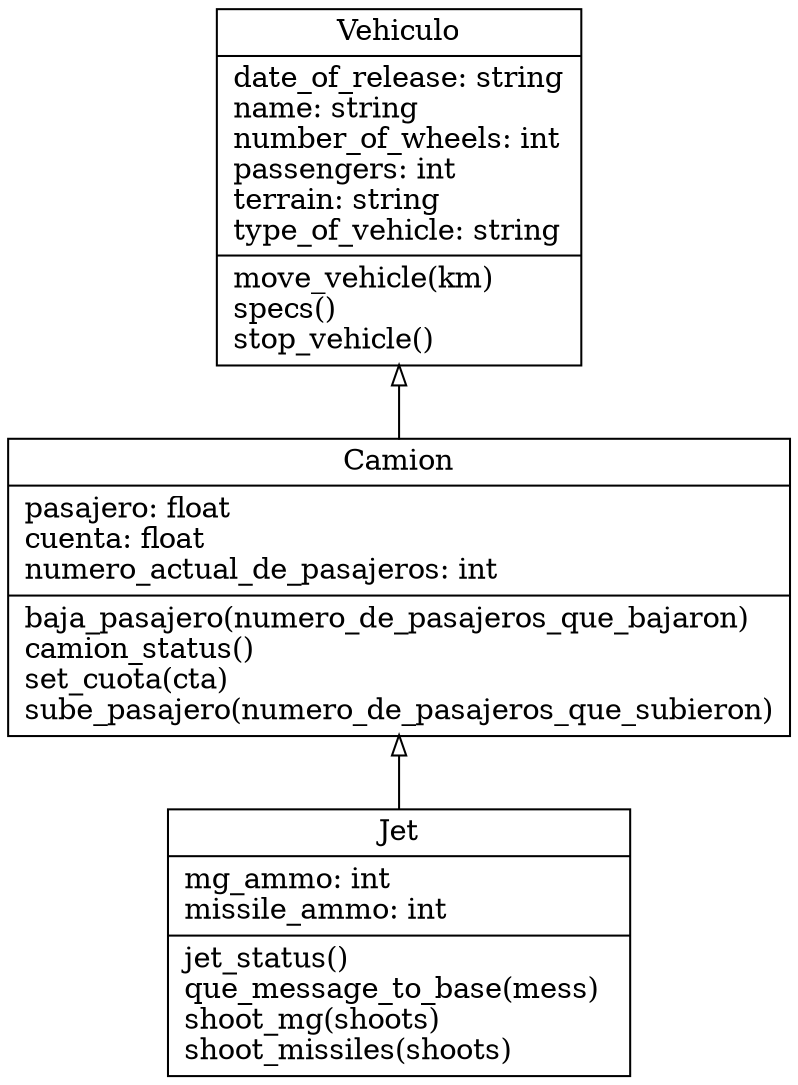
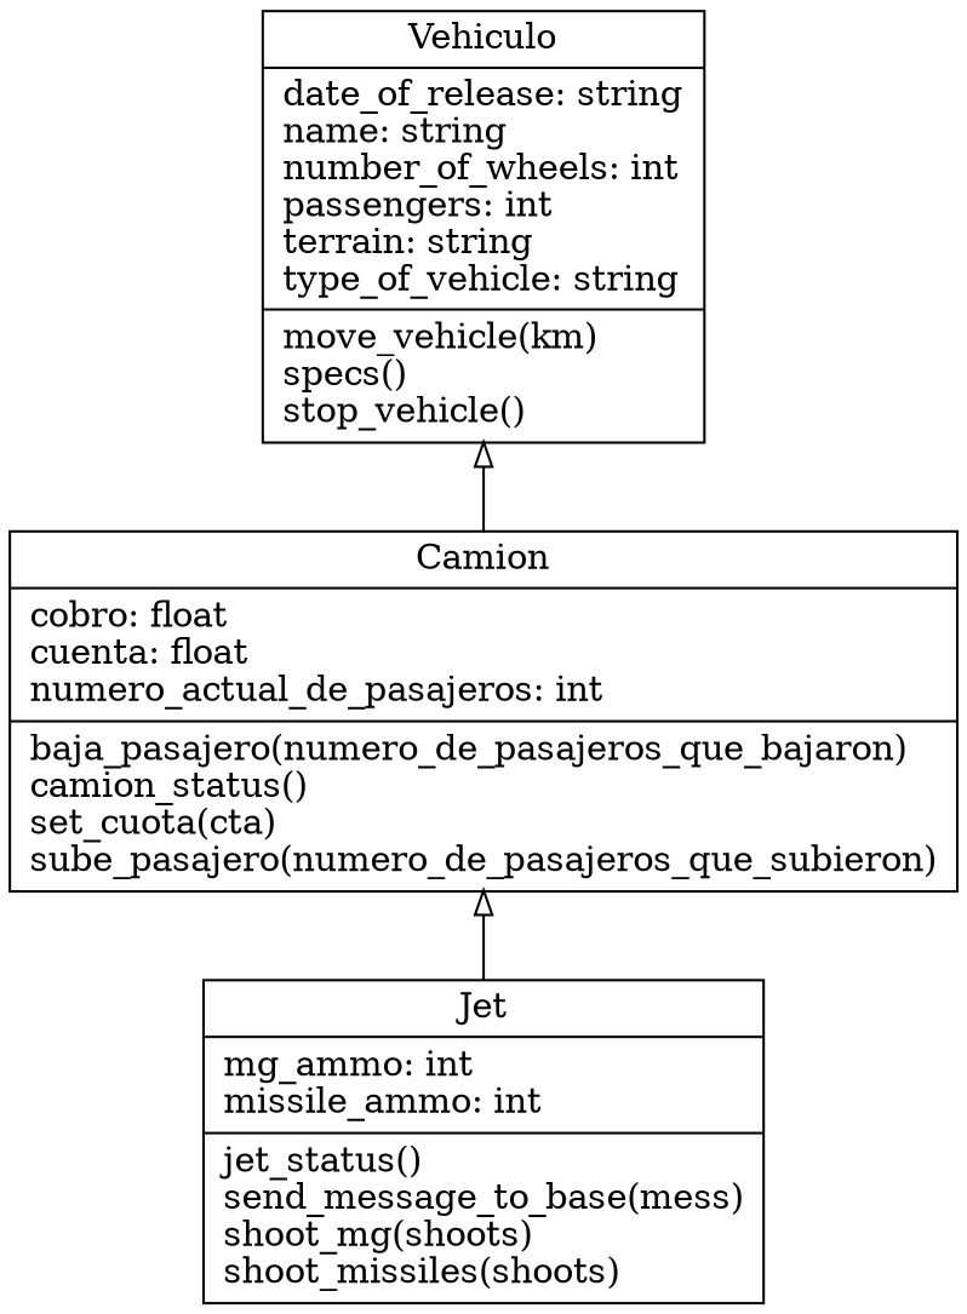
  digraph {
    rankdir=BT
    node [shape=record]
    edge [arrowhead=empty arrowtail=none]
-   n1 [label="{Camion|pasajero: float\lcuenta: float\lnumero_actual_de_pasajeros: int\l|baja_pasajero(numero_de_pasajeros_que_bajaron)\lcamion_status()\lset_cuota(cta)\lsube_pasajero(numero_de_pasajeros_que_subieron)\l}"]
+   n1 [label="{Camion|cobro: float\lcuenta: float\lnumero_actual_de_pasajeros: int\l|baja_pasajero(numero_de_pasajeros_que_bajaron)\lcamion_status()\lset_cuota(cta)\lsube_pasajero(numero_de_pasajeros_que_subieron)\l}"]
    n2 [label="{Vehiculo|date_of_release: string\lname: string\lnumber_of_wheels: int\lpassengers: int\lterrain: string\ltype_of_vehicle: string\l|move_vehicle(km)\lspecs()\lstop_vehicle()\l}"]
-   n3 [label="{Jet|mg_ammo: int\lmissile_ammo: int\l|jet_status()\lque_message_to_base(mess)\lshoot_mg(shoots)\lshoot_missiles(shoots)\l}"]
+   n3 [label="{Jet|mg_ammo: int\lmissile_ammo: int\l|jet_status()\lsend_message_to_base(mess)\lshoot_mg(shoots)\lshoot_missiles(shoots)\l}"]
    n1 -> n2
    n3 -> n1
  }
